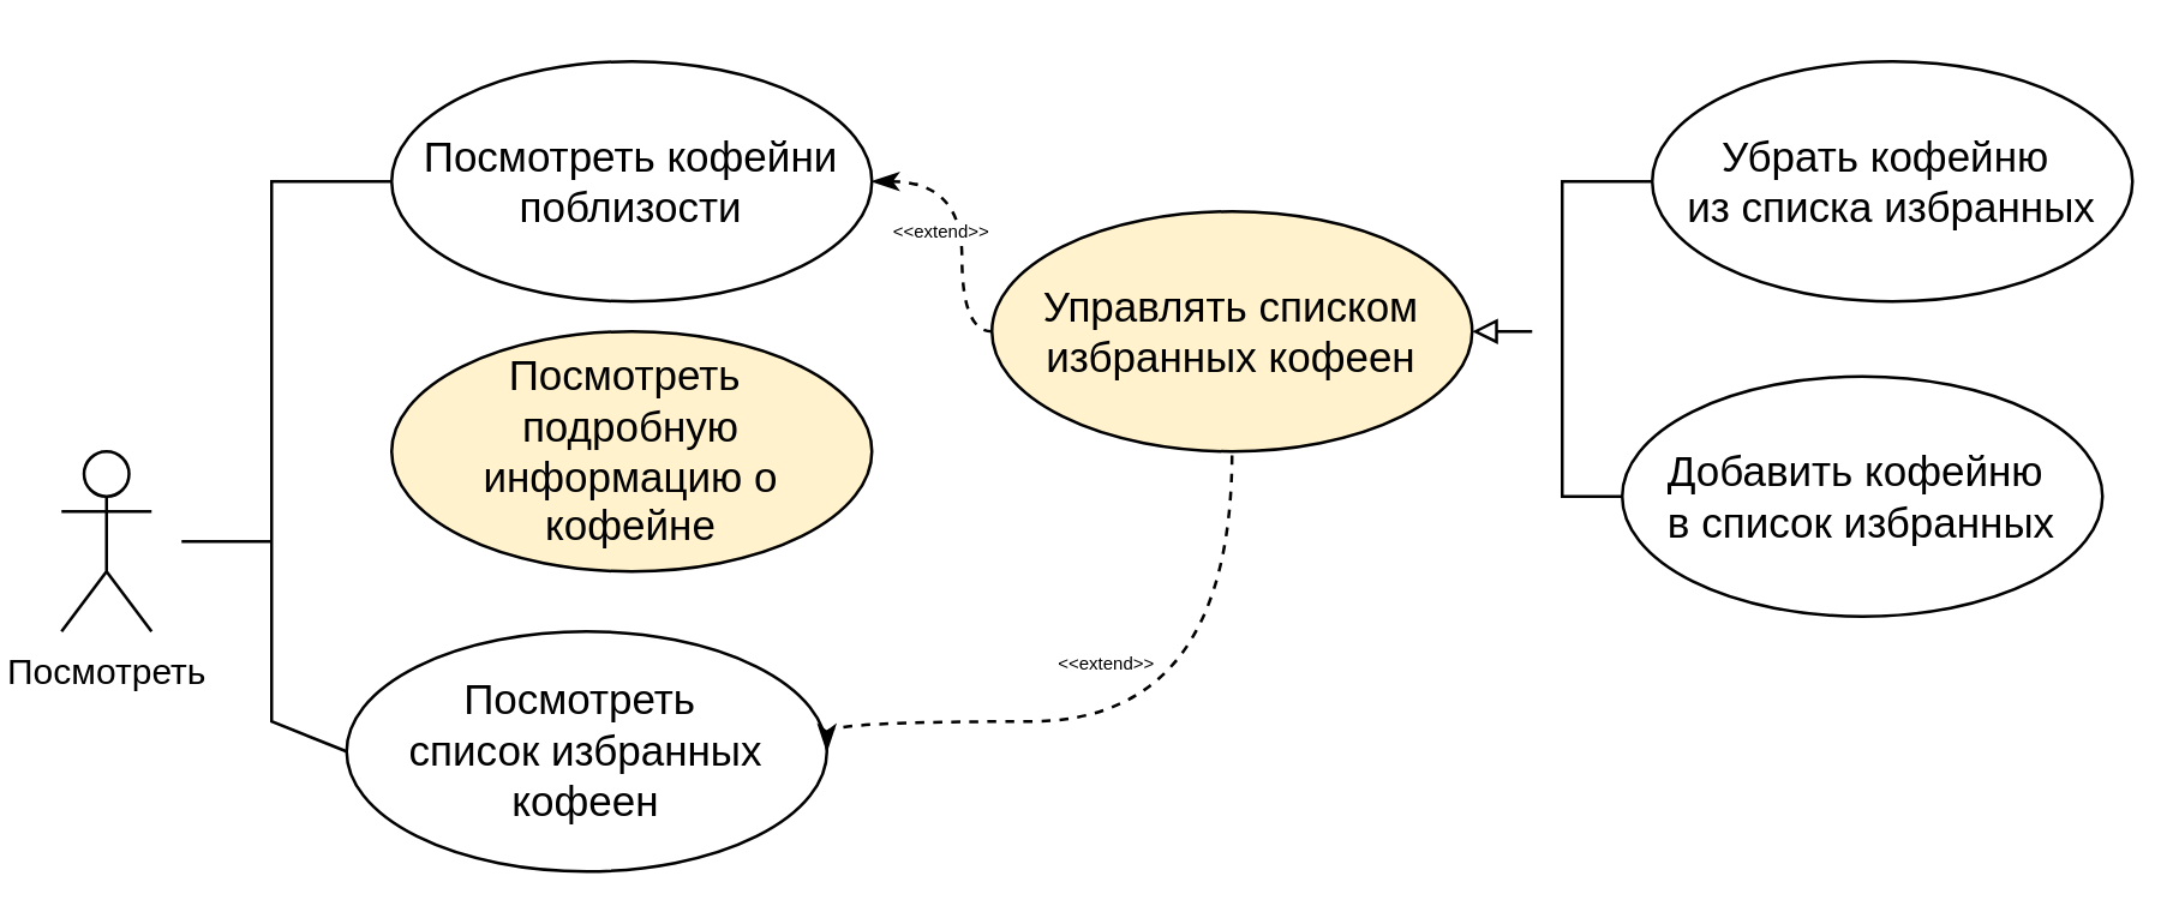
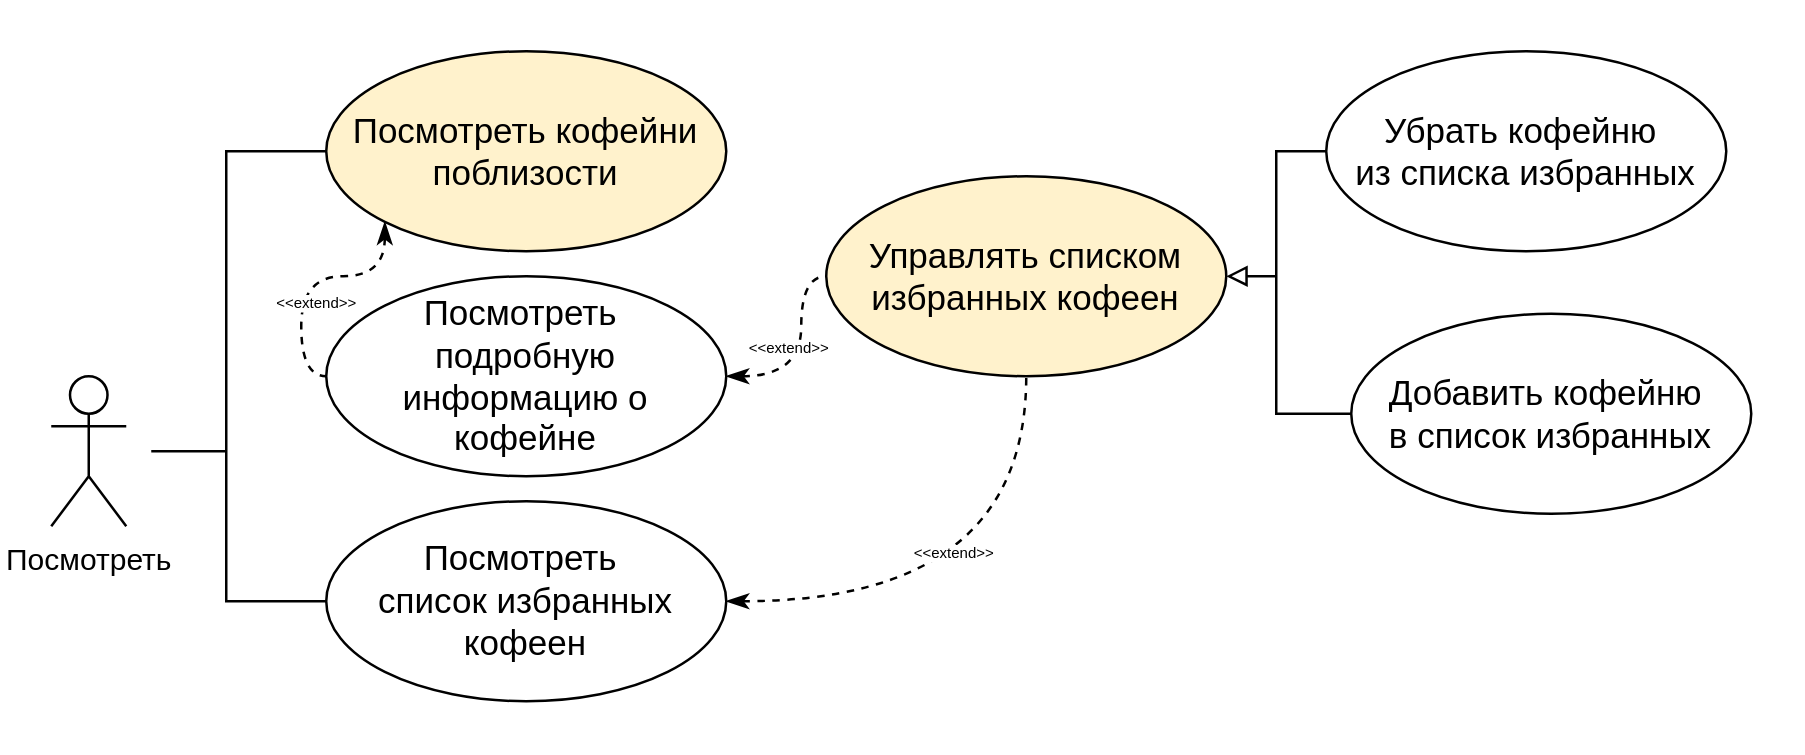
  <mxCell id="0" />
  <mxCell id="1" parent="0" />
  <mxCell id="2" value="Посмотреть&lt;div&gt;&lt;br&gt;&lt;/div&gt;" style="shape=umlActor;verticalLabelPosition=bottom;verticalAlign=top;html=1;" parent="1" vertex="1"><mxGeometry x="20" y="150" width="30" height="60" as="geometry" /></mxCell>
- <mxCell id="3" value="&lt;span style=&quot;caret-color: rgb(0, 0, 0); text-align: start;&quot;&gt;&lt;font style=&quot;font-size: 14px;&quot; face=&quot;Helvetica&quot;&gt;Посмотреть кофейни поблизости&lt;/font&gt;&lt;/span&gt;" style="ellipse;whiteSpace=wrap;html=1;" parent="1" vertex="1"><mxGeometry x="130" y="20" width="160" height="80" as="geometry" /></mxCell>
- <mxCell id="4" value="&lt;span style=&quot;caret-color: rgb(0, 0, 0); text-align: start;&quot;&gt;&lt;font style=&quot;font-size: 14px;&quot; face=&quot;Helvetica&quot;&gt;Посмотреть&amp;nbsp;&lt;/font&gt;&lt;/span&gt;&lt;div&gt;&lt;span style=&quot;caret-color: rgb(0, 0, 0); text-align: start;&quot;&gt;&lt;font style=&quot;font-size: 14px;&quot; face=&quot;Helvetica&quot;&gt;подробную информацию о кофейне&lt;/font&gt;&lt;/span&gt;&lt;/div&gt;" style="ellipse;whiteSpace=wrap;html=1;fillColor=#fff2cc;" parent="1" vertex="1"><mxGeometry x="130" y="110" width="160" height="80" as="geometry" /></mxCell>
+ <mxCell id="3" value="&lt;span style=&quot;caret-color: rgb(0, 0, 0); text-align: start;&quot;&gt;&lt;font style=&quot;font-size: 14px;&quot; face=&quot;Helvetica&quot;&gt;Посмотреть кофейни поблизости&lt;/font&gt;&lt;/span&gt;" style="ellipse;whiteSpace=wrap;html=1;fillColor=#fff2cc;" parent="1" vertex="1"><mxGeometry x="130" y="20" width="160" height="80" as="geometry" /></mxCell>
+ <mxCell id="4" value="&lt;span style=&quot;caret-color: rgb(0, 0, 0); text-align: start;&quot;&gt;&lt;font style=&quot;font-size: 14px;&quot; face=&quot;Helvetica&quot;&gt;Посмотреть&amp;nbsp;&lt;/font&gt;&lt;/span&gt;&lt;div&gt;&lt;span style=&quot;caret-color: rgb(0, 0, 0); text-align: start;&quot;&gt;&lt;font style=&quot;font-size: 14px;&quot; face=&quot;Helvetica&quot;&gt;подробную информацию о кофейне&lt;/font&gt;&lt;/span&gt;&lt;/div&gt;" style="ellipse;whiteSpace=wrap;html=1;" parent="1" vertex="1"><mxGeometry x="130" y="110" width="160" height="80" as="geometry" /></mxCell>
  <mxCell id="5" style="edgeStyle=orthogonalEdgeStyle;rounded=0;orthogonalLoop=1;jettySize=auto;html=1;exitX=1;exitY=0.5;exitDx=0;exitDy=0;endArrow=none;startFill=0;startArrow=block;" parent="1" source="6" edge="1"><mxGeometry relative="1" as="geometry"><mxPoint x="510" y="109.973" as="targetPoint" /></mxGeometry></mxCell>
  <mxCell id="6" value="&lt;div style=&quot;&quot;&gt;&lt;span style=&quot;font-size: 14px;&quot;&gt;Управлять списком избранных кофеен&lt;/span&gt;&lt;/div&gt;" style="ellipse;whiteSpace=wrap;html=1;align=center;fillColor=#fff2cc;" parent="1" vertex="1"><mxGeometry x="330" y="70" width="160" height="80" as="geometry" /></mxCell>
- <mxCell id="7" value="&lt;div style=&quot;&quot;&gt;&lt;span style=&quot;background-color: transparent; color: light-dark(rgb(0, 0, 0), rgb(255, 255, 255)); font-size: 14px;&quot;&gt;Убрать кофейню&amp;nbsp;&lt;/span&gt;&lt;/div&gt;&lt;div style=&quot;&quot;&gt;&lt;span style=&quot;background-color: transparent; color: light-dark(rgb(0, 0, 0), rgb(255, 255, 255)); font-size: 14px;&quot;&gt;из списка избранных&lt;/span&gt;&lt;/div&gt;" style="ellipse;whiteSpace=wrap;html=1;align=center;" parent="1" vertex="1"><mxGeometry x="550" y="20" width="160" height="80" as="geometry" /></mxCell>
- <mxCell id="8" value="&lt;span style=&quot;caret-color: rgb(0, 0, 0); text-align: start;&quot;&gt;&lt;font style=&quot;font-size: 14px;&quot; face=&quot;Helvetica&quot;&gt;Посмотреть&amp;nbsp;&lt;/font&gt;&lt;/span&gt;&lt;div&gt;&lt;span style=&quot;caret-color: rgb(0, 0, 0); text-align: start;&quot;&gt;&lt;font style=&quot;font-size: 14px;&quot; face=&quot;Helvetica&quot;&gt;список избранных кофеен&lt;/font&gt;&lt;/span&gt;&lt;/div&gt;" style="ellipse;whiteSpace=wrap;html=1;" parent="1" vertex="1"><mxGeometry x="115" y="210" width="160" height="80" as="geometry" /></mxCell>
+ <mxCell id="7" value="&lt;div style=&quot;&quot;&gt;&lt;span style=&quot;background-color: transparent; color: light-dark(rgb(0, 0, 0), rgb(255, 255, 255)); font-size: 14px;&quot;&gt;Убрать кофейню&amp;nbsp;&lt;/span&gt;&lt;/div&gt;&lt;div style=&quot;&quot;&gt;&lt;span style=&quot;background-color: transparent; color: light-dark(rgb(0, 0, 0), rgb(255, 255, 255)); font-size: 14px;&quot;&gt;из списка избранных&lt;/span&gt;&lt;/div&gt;" style="ellipse;whiteSpace=wrap;html=1;align=center;" parent="1" vertex="1"><mxGeometry x="530" y="20" width="160" height="80" as="geometry" /></mxCell>
+ <mxCell id="8" value="&lt;span style=&quot;caret-color: rgb(0, 0, 0); text-align: start;&quot;&gt;&lt;font style=&quot;font-size: 14px;&quot; face=&quot;Helvetica&quot;&gt;Посмотреть&amp;nbsp;&lt;/font&gt;&lt;/span&gt;&lt;div&gt;&lt;span style=&quot;caret-color: rgb(0, 0, 0); text-align: start;&quot;&gt;&lt;font style=&quot;font-size: 14px;&quot; face=&quot;Helvetica&quot;&gt;список избранных кофеен&lt;/font&gt;&lt;/span&gt;&lt;/div&gt;" style="ellipse;whiteSpace=wrap;html=1;" parent="1" vertex="1"><mxGeometry x="130" y="200" width="160" height="80" as="geometry" /></mxCell>
  <mxCell id="9" value="" style="endArrow=none;html=1;rounded=0;entryX=0;entryY=0.5;entryDx=0;entryDy=0;exitX=0;exitY=0.5;exitDx=0;exitDy=0;" parent="1" source="8" target="3" edge="1"><mxGeometry width="50" height="50" relative="1" as="geometry"><mxPoint x="130" y="330" as="sourcePoint" /><mxPoint x="90" y="150" as="targetPoint" /><Array as="points"><mxPoint x="90" y="240" /><mxPoint x="90" y="60" /></Array></mxGeometry></mxCell>
  <mxCell id="10" value="" style="endArrow=none;html=1;rounded=0;" parent="1" edge="1"><mxGeometry width="50" height="50" relative="1" as="geometry"><mxPoint x="60" y="180" as="sourcePoint" /><mxPoint x="90" y="180" as="targetPoint" /></mxGeometry></mxCell>
  <mxCell id="11" value="" style="endArrow=none;html=1;rounded=0;entryX=0.5;entryY=1;entryDx=0;entryDy=0;exitX=1;exitY=0.5;exitDx=0;exitDy=0;endFill=1;startFill=1;startArrow=classicThin;edgeStyle=orthogonalEdgeStyle;curved=1;dashed=1;" parent="1" source="8" target="6" edge="1"><mxGeometry width="50" height="50" relative="1" as="geometry"><mxPoint x="290" y="330" as="sourcePoint" /><mxPoint x="240" y="400" as="targetPoint" /><Array as="points"><mxPoint x="410" y="240" /></Array></mxGeometry></mxCell>
  <mxCell id="12" value="&amp;lt;&amp;lt;extend&amp;gt;&amp;gt;" style="edgeLabel;html=1;align=center;verticalAlign=middle;resizable=0;points=[];fontSize=6;" parent="11" vertex="1" connectable="0"><mxGeometry x="0.034" y="-1" relative="1" as="geometry"><mxPoint x="-19" y="-21" as="offset" /></mxGeometry></mxCell>
- <mxCell id="13" value="" style="endArrow=none;html=1;rounded=0;entryX=0;entryY=0.5;entryDx=0;entryDy=0;exitX=1;exitY=0.5;exitDx=0;exitDy=0;endFill=1;startFill=1;startArrow=classicThin;edgeStyle=orthogonalEdgeStyle;curved=1;dashed=1;" parent="1" source="3" target="6" edge="1"><mxGeometry width="50" height="50" relative="1" as="geometry"><mxPoint x="303" y="140" as="sourcePoint" /><mxPoint x="343" y="100" as="targetPoint" /><Array as="points"><mxPoint x="320" y="60" /><mxPoint x="320" y="110" /></Array></mxGeometry></mxCell>
- <mxCell id="14" value="&amp;lt;&amp;lt;extend&amp;gt;&amp;gt;" style="edgeLabel;html=1;align=center;verticalAlign=middle;resizable=0;points=[];fontSize=6;" parent="13" vertex="1" connectable="0"><mxGeometry x="0.034" y="-1" relative="1" as="geometry"><mxPoint x="-7" y="-1" as="offset" /></mxGeometry></mxCell>
+ <mxCell id="15" value="" style="endArrow=none;html=1;rounded=0;entryX=0;entryY=0.5;entryDx=0;entryDy=0;exitX=1;exitY=0.5;exitDx=0;exitDy=0;endFill=1;startFill=1;startArrow=classicThin;edgeStyle=orthogonalEdgeStyle;curved=1;dashed=1;" parent="1" source="4" target="6" edge="1"><mxGeometry width="50" height="50" relative="1" as="geometry"><mxPoint x="300" y="70" as="sourcePoint" /><mxPoint x="420" y="80" as="targetPoint" /><Array as="points"><mxPoint x="320" y="150" /><mxPoint x="320" y="110" /></Array></mxGeometry></mxCell>
+ <mxCell id="16" value="&amp;lt;&amp;lt;extend&amp;gt;&amp;gt;" style="edgeLabel;html=1;align=center;verticalAlign=middle;resizable=0;points=[];fontSize=6;" parent="15" vertex="1" connectable="0"><mxGeometry x="0.034" y="-1" relative="1" as="geometry"><mxPoint x="-7" y="-1" as="offset" /></mxGeometry></mxCell>
+ <mxCell id="17" value="" style="endArrow=none;html=1;rounded=0;entryX=0;entryY=0.5;entryDx=0;entryDy=0;exitX=0;exitY=1;exitDx=0;exitDy=0;endFill=1;startFill=1;startArrow=classicThin;edgeStyle=orthogonalEdgeStyle;curved=1;dashed=1;" parent="1" source="3" target="4" edge="1"><mxGeometry width="50" height="50" relative="1" as="geometry"><mxPoint x="163" y="222" as="sourcePoint" /><mxPoint x="140" y="160" as="targetPoint" /></mxGeometry></mxCell>
+ <mxCell id="18" value="&amp;lt;&amp;lt;extend&amp;gt;&amp;gt;" style="edgeLabel;html=1;align=center;verticalAlign=middle;resizable=0;points=[];fontSize=6;" parent="17" vertex="1" connectable="0"><mxGeometry x="0.034" y="-1" relative="1" as="geometry"><mxPoint x="4" y="11" as="offset" /></mxGeometry></mxCell>
  <mxCell id="19" style="edgeStyle=orthogonalEdgeStyle;rounded=0;orthogonalLoop=1;jettySize=auto;html=1;exitX=0;exitY=0.5;exitDx=0;exitDy=0;entryX=0;entryY=0.5;entryDx=0;entryDy=0;endArrow=none;startFill=0;" parent="1" source="20" target="7" edge="1"><mxGeometry relative="1" as="geometry" /></mxCell>
  <mxCell id="20" value="&lt;div style=&quot;&quot;&gt;&lt;span style=&quot;background-color: transparent; color: light-dark(rgb(0, 0, 0), rgb(255, 255, 255)); font-size: 14px;&quot;&gt;Добавить кофейню&amp;nbsp;&lt;/span&gt;&lt;/div&gt;&lt;div style=&quot;&quot;&gt;&lt;span style=&quot;background-color: transparent; color: light-dark(rgb(0, 0, 0), rgb(255, 255, 255)); font-size: 14px;&quot;&gt;в список избранных&lt;/span&gt;&lt;/div&gt;" style="ellipse;whiteSpace=wrap;html=1;align=center;" parent="1" vertex="1"><mxGeometry x="540" y="125" width="160" height="80" as="geometry" /></mxCell>
